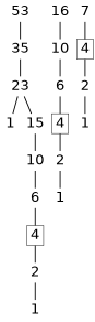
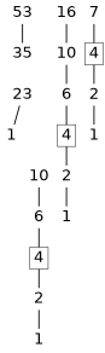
  digraph {
    nodesep=0.1
    node [fontname=Helvetica fontsize=30 shape=plaintext]
    edge [dir=none style=bold]
    n1 [height=0.25 label=53 width=0.25]
    n2 [height=0.25 label=35 width=0.25]
    n3 [height=0.25 label=16 width=0.25]
    n4 [height=0.25 label=10 width=0.25]
    n5 [height=0.25 label=23 width=0.25]
    n6 [height=0.25 label=6 width=0.25]
    n7 [height=0.25 label=4 shape=box width=0.25]
    n8 [height=0.25 label=2 width=0.25]
    n9 [height=0.25 label=1 width=0.25]
    n10 [height=0.25 label=7 width=0.25]
    n11 [height=0.25 label=4 shape=box width=0.25]
    n12 [height=0.25 label=1 width=0.25]
-   n13 [height=0.25 label=15 width=0.25]
    n14 [height=0.25 label=2 width=0.25]
    n15 [height=0.25 label=1 width=0.25]
    n16 [height=0.25 label=10 width=0.25]
    n17 [height=0.25 label=6 width=0.25]
    n18 [height=0.25 label=4 shape=box width=0.25]
    n19 [height=0.25 label=2 width=0.25]
    n20 [height=0.25 label=1 width=0.25]
    n1 -> n2
-   n2 -> n5
    n3 -> n4
    n4 -> n6
    n5 -> n12
-   n5 -> n13
    n6 -> n7
    n7 -> n8
    n8 -> n9
    n10 -> n11
    n11 -> n14
-   n13 -> n16
    n14 -> n15
    n16 -> n17
    n17 -> n18
    n18 -> n19
    n19 -> n20
  }
